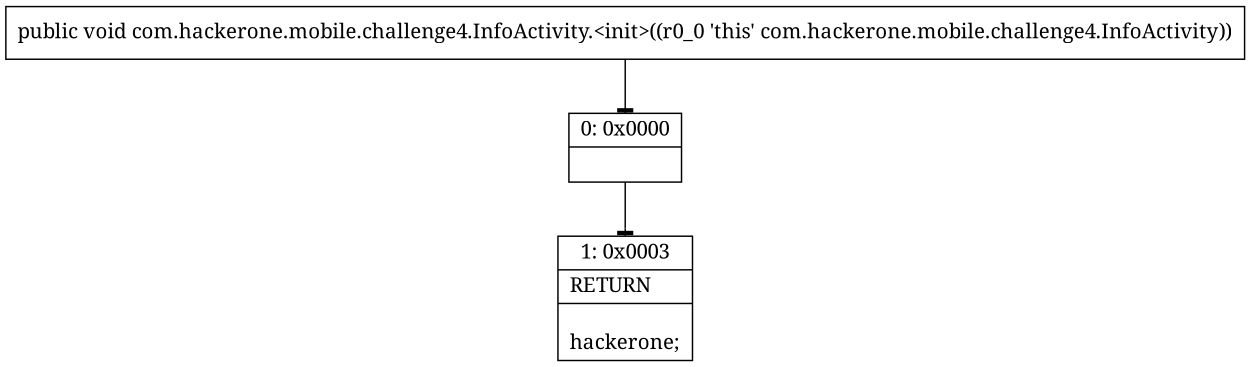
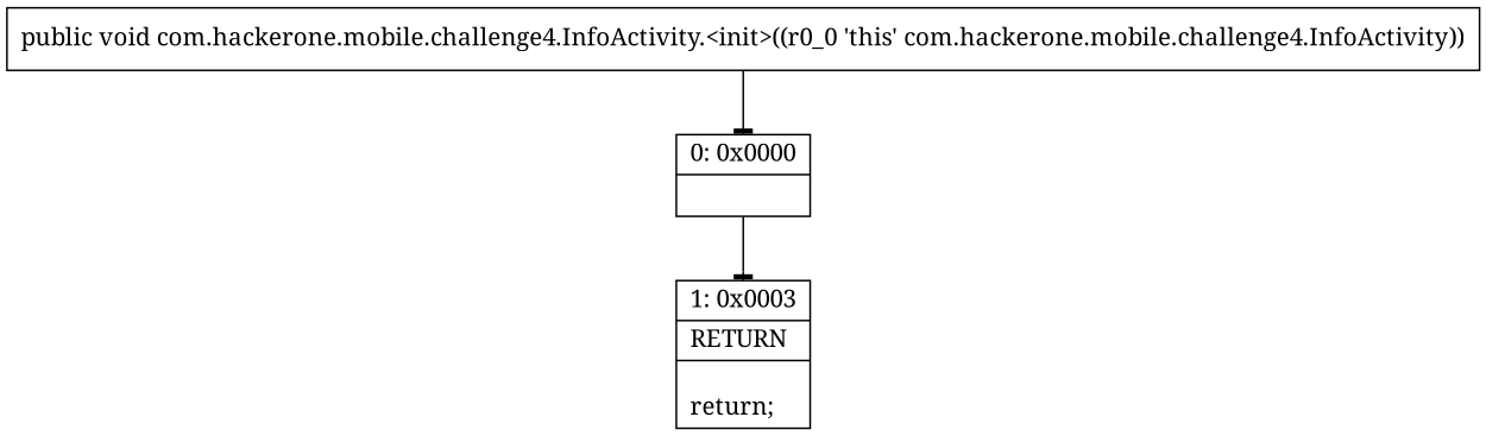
  digraph {
    fontname="Noto Serif"
    node [shape=record fontname="Noto Serif"]
    edge [arrowhead=tee fontname="Noto Serif"]
    n1 [label="{0\:\ 0x0000|\l}"]
-   n2 [label="{1\:\ 0x0003|RETURN\l|\lhackerone;\l}"]
+   n2 [label="{1\:\ 0x0003|RETURN\l|\lreturn;\l}"]
    n3 [label="{public void com.hackerone.mobile.challenge4.InfoActivity.\<init\>((r0_0 'this' com.hackerone.mobile.challenge4.InfoActivity)) }"]
    n1 -> n2
    n3 -> n1
  }
